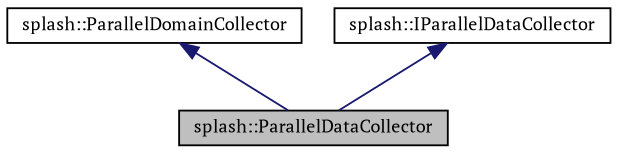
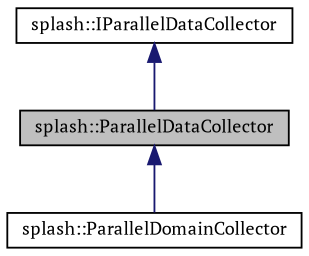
  digraph {
    fontname="PT Serif"
    node [color=black fillcolor=white fontname="PT Serif" fontsize=10 shape=record style=filled]
    edge [color=midnightblue dir=back fontname="PT Serif" fontsize=10 labelfontname=FreeSans labelfontsize=10 style=solid]
    n1 [fillcolor=grey75 fontcolor=black height=0.2 label="splash::ParallelDataCollector" width=0.4]
    n2 [height=0.2 label="splash::ParallelDomainCollector" width=0.4]
    n3 [height=0.2 label="splash::IParallelDataCollector" width=0.4]
-   n2 -> n1
+   n1 -> n2
    n3 -> n1
  }
